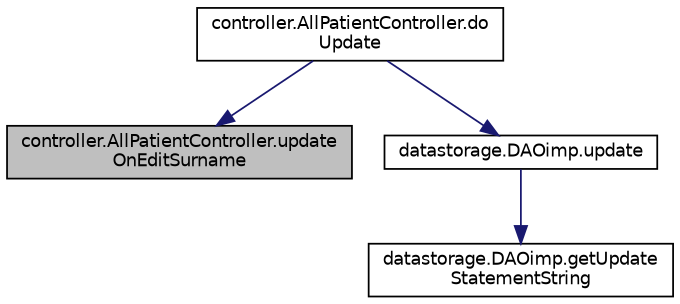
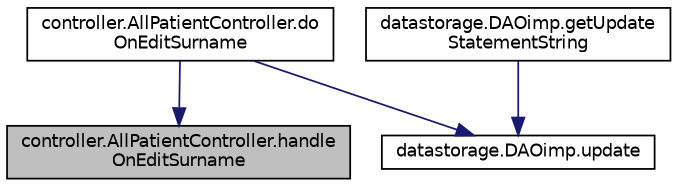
  digraph {
    rankdir=TB
    node [color=black fillcolor=white fontname=Helvetica fontsize=10 shape=record style=filled]
    edge [color=midnightblue fontname=Helvetica fontsize=10 labelfontname=Helvetica labelfontsize=10 style=solid]
-   n1 [fillcolor=grey75 fontcolor=black height=0.2 label="controller.AllPatientController.update\lOnEditSurname" width=0.4]
-   n2 [height=0.2 label="controller.AllPatientController.do\lUpdate" width=0.4]
+   n1 [fillcolor=grey75 fontcolor=black height=0.2 label="controller.AllPatientController.handle\lOnEditSurname" width=0.4]
+   n2 [height=0.2 label="controller.AllPatientController.do\lOnEditSurname" width=0.4]
    n3 [height=0.2 label="datastorage.DAOimp.update" width=0.4]
    n4 [height=0.2 label="datastorage.DAOimp.getUpdate\lStatementString" width=0.4]
    n2 -> n1
    n2 -> n3
-   n3 -> n4
+   n4 -> n3
  }
